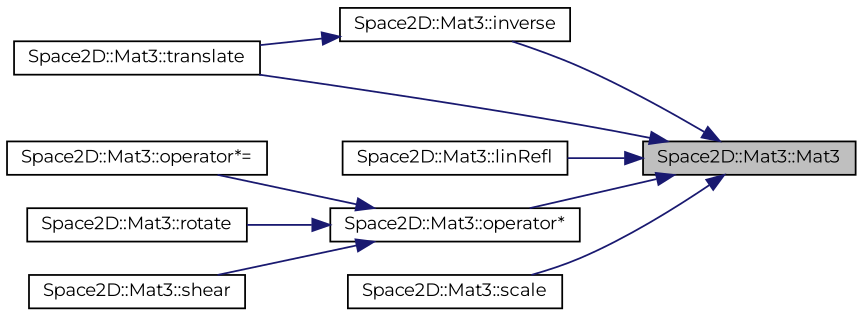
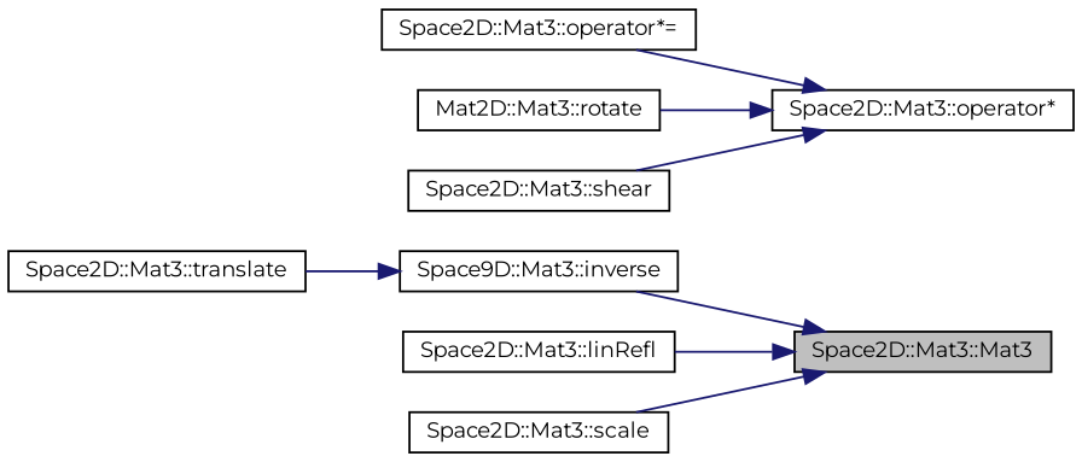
  digraph {
    fontname=Montserrat
    rankdir=RL
    node [color=black fillcolor=white fontname=Montserrat fontsize=10 shape=record style=filled]
    edge [color=midnightblue dir=back fontname=Montserrat fontsize=10 labelfontname=Helvetica labelfontsize=10 style=solid]
    n1 [fillcolor=grey75 fontcolor=black height=0.2 label="Space2D::Mat3::Mat3" width=0.4]
-   n2 [height=0.2 label="Space2D::Mat3::inverse" width=0.4]
+   n2 [height=0.2 label="Space9D::Mat3::inverse" width=0.4]
    n3 [height=0.2 label="Space2D::Mat3::translate" width=0.4]
    n4 [height=0.2 label="Space2D::Mat3::linRefl" width=0.4]
    n5 [height=0.2 label="Space2D::Mat3::operator*" width=0.4]
    n6 [height=0.2 label="Space2D::Mat3::scale" width=0.4]
    n7 [height=0.2 label="Space2D::Mat3::operator*=" width=0.4]
-   n8 [height=0.2 label="Space2D::Mat3::rotate" width=0.4]
+   n8 [height=0.2 label="Mat2D::Mat3::rotate" width=0.4]
    n9 [height=0.2 label="Space2D::Mat3::shear" width=0.4]
    n1 -> n2
-   n1 -> n3
    n1 -> n4
-   n1 -> n5
    n1 -> n6
    n2 -> n3
    n5 -> n7
    n5 -> n8
    n5 -> n9
  }
